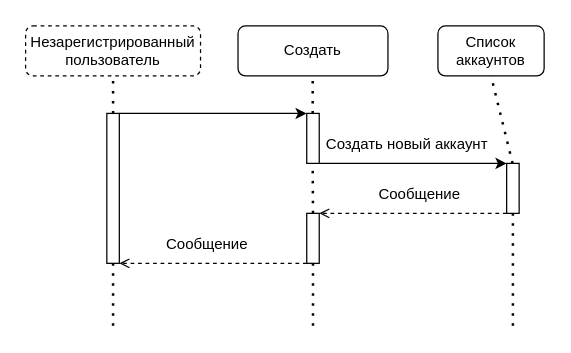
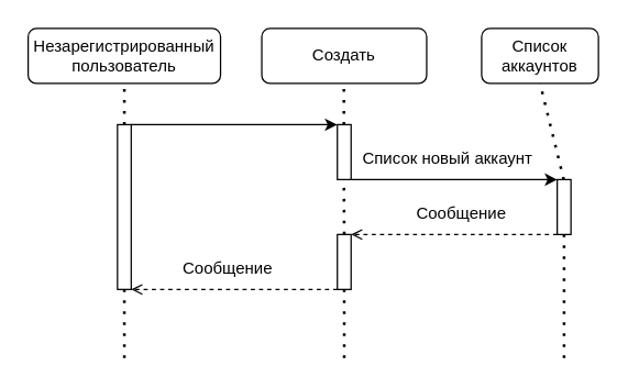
  <mxCell id="0" />
  <mxCell id="1" parent="0" />
- <mxCell id="2" value="Незарегистрированный пользователь" style="rounded=1;whiteSpace=wrap;html=1;dashed=1;" vertex="1" parent="1"><mxGeometry x="20" y="20" width="140" height="40" as="geometry" /></mxCell>
+ <mxCell id="2" value="Незарегистрированный пользователь" style="rounded=1;whiteSpace=wrap;html=1;" vertex="1" parent="1"><mxGeometry x="20" y="20" width="140" height="40" as="geometry" /></mxCell>
  <mxCell id="3" value="Создать" style="rounded=1;whiteSpace=wrap;html=1;" vertex="1" parent="1"><mxGeometry x="190" y="20" width="120" height="40" as="geometry" /></mxCell>
  <mxCell id="4" value="Список аккаунтов" style="rounded=1;whiteSpace=wrap;html=1;" vertex="1" parent="1"><mxGeometry x="350" y="20" width="85" height="40" as="geometry" /></mxCell>
  <mxCell id="5" value="" style="rounded=0;whiteSpace=wrap;html=1;" vertex="1" parent="1"><mxGeometry x="85" y="90" width="10" height="120" as="geometry" /></mxCell>
  <mxCell id="6" value="" style="endArrow=none;dashed=1;html=1;dashPattern=1 3;strokeWidth=2;rounded=0;entryX=0.5;entryY=1;entryDx=0;entryDy=0;exitX=0.5;exitY=0;exitDx=0;exitDy=0;" edge="1" parent="1" source="5" target="2"><mxGeometry width="50" height="50" relative="1" as="geometry"><mxPoint x="-60" y="180" as="sourcePoint" /><mxPoint x="-10" y="130" as="targetPoint" /></mxGeometry></mxCell>
  <mxCell id="7" value="" style="rounded=0;whiteSpace=wrap;html=1;" vertex="1" parent="1"><mxGeometry x="245" y="90" width="10" height="40" as="geometry" /></mxCell>
  <mxCell id="8" value="" style="rounded=0;whiteSpace=wrap;html=1;" vertex="1" parent="1"><mxGeometry x="405" y="130" width="10" height="40" as="geometry" /></mxCell>
  <mxCell id="9" value="" style="endArrow=classic;html=1;rounded=0;entryX=0;entryY=0;entryDx=0;entryDy=0;exitX=1;exitY=0;exitDx=0;exitDy=0;" edge="1" parent="1" source="5" target="7"><mxGeometry width="50" height="50" relative="1" as="geometry"><mxPoint x="140" y="160" as="sourcePoint" /><mxPoint x="190" y="110" as="targetPoint" /></mxGeometry></mxCell>
- <mxCell id="10" value="Создать новый аккаунт" style="text;html=1;align=center;verticalAlign=middle;resizable=0;points=[];autosize=1;strokeColor=none;fillColor=none;" vertex="1" parent="1"><mxGeometry x="250" y="100" width="150" height="30" as="geometry" /></mxCell>
+ <mxCell id="10" value="Список новый аккаунт" style="text;html=1;align=center;verticalAlign=middle;resizable=0;points=[];autosize=1;strokeColor=none;fillColor=none;" vertex="1" parent="1"><mxGeometry x="250" y="100" width="150" height="30" as="geometry" /></mxCell>
  <mxCell id="11" value="" style="endArrow=classic;html=1;rounded=0;entryX=0;entryY=0;entryDx=0;entryDy=0;exitX=1;exitY=0;exitDx=0;exitDy=0;" edge="1" parent="1"><mxGeometry width="50" height="50" relative="1" as="geometry"><mxPoint x="255" y="130" as="sourcePoint" /><mxPoint x="405" y="130" as="targetPoint" /></mxGeometry></mxCell>
  <mxCell id="12" value="" style="rounded=0;whiteSpace=wrap;html=1;" vertex="1" parent="1"><mxGeometry x="245" y="170" width="10" height="40" as="geometry" /></mxCell>
  <mxCell id="13" value="" style="endArrow=open;html=1;rounded=0;entryX=1;entryY=0;entryDx=0;entryDy=0;exitX=0;exitY=1;exitDx=0;exitDy=0;dashed=1;endFill=0;" edge="1" parent="1" source="8" target="12"><mxGeometry width="50" height="50" relative="1" as="geometry"><mxPoint x="265" y="180" as="sourcePoint" /><mxPoint x="415" y="180" as="targetPoint" /></mxGeometry></mxCell>
  <mxCell id="14" value="" style="endArrow=open;html=1;rounded=0;entryX=1;entryY=0;entryDx=0;entryDy=0;exitX=0;exitY=1;exitDx=0;exitDy=0;dashed=1;endFill=0;" edge="1" parent="1"><mxGeometry width="50" height="50" relative="1" as="geometry"><mxPoint x="245" y="210" as="sourcePoint" /><mxPoint x="95" y="210" as="targetPoint" /></mxGeometry></mxCell>
  <mxCell id="15" value="Сообщение" style="text;html=1;align=center;verticalAlign=middle;resizable=0;points=[];autosize=1;strokeColor=none;fillColor=none;" vertex="1" parent="1"><mxGeometry x="290" y="140" width="90" height="30" as="geometry" /></mxCell>
  <mxCell id="16" value="Сообщение" style="text;html=1;align=center;verticalAlign=middle;resizable=0;points=[];autosize=1;strokeColor=none;fillColor=none;" vertex="1" parent="1"><mxGeometry x="120" y="180" width="90" height="30" as="geometry" /></mxCell>
  <mxCell id="17" value="" style="endArrow=none;dashed=1;html=1;dashPattern=1 3;strokeWidth=2;rounded=0;entryX=0.5;entryY=1;entryDx=0;entryDy=0;exitX=0.5;exitY=0;exitDx=0;exitDy=0;" edge="1" parent="1"><mxGeometry width="50" height="50" relative="1" as="geometry"><mxPoint x="249.76" y="90" as="sourcePoint" /><mxPoint x="249.76" y="60" as="targetPoint" /></mxGeometry></mxCell>
  <mxCell id="18" value="" style="endArrow=none;dashed=1;html=1;dashPattern=1 3;strokeWidth=2;rounded=0;entryX=0.5;entryY=1;entryDx=0;entryDy=0;exitX=0.5;exitY=0;exitDx=0;exitDy=0;" edge="1" parent="1" target="4"><mxGeometry width="50" height="50" relative="1" as="geometry"><mxPoint x="409.76" y="130" as="sourcePoint" /><mxPoint x="409.76" y="100" as="targetPoint" /></mxGeometry></mxCell>
  <mxCell id="19" value="" style="endArrow=none;dashed=1;html=1;dashPattern=1 3;strokeWidth=2;rounded=0;entryX=0.5;entryY=1;entryDx=0;entryDy=0;exitX=0.5;exitY=0;exitDx=0;exitDy=0;" edge="1" parent="1" source="12"><mxGeometry width="50" height="50" relative="1" as="geometry"><mxPoint x="249.76" y="160" as="sourcePoint" /><mxPoint x="249.76" y="130" as="targetPoint" /></mxGeometry></mxCell>
  <mxCell id="20" value="" style="endArrow=none;dashed=1;html=1;dashPattern=1 3;strokeWidth=2;rounded=0;entryX=0.5;entryY=1;entryDx=0;entryDy=0;" edge="1" parent="1" target="8"><mxGeometry width="50" height="50" relative="1" as="geometry"><mxPoint x="410" y="260" as="sourcePoint" /><mxPoint x="409.76" y="180" as="targetPoint" /></mxGeometry></mxCell>
  <mxCell id="21" value="" style="endArrow=none;dashed=1;html=1;dashPattern=1 3;strokeWidth=2;rounded=0;entryX=0.5;entryY=1;entryDx=0;entryDy=0;exitX=0.5;exitY=0;exitDx=0;exitDy=0;" edge="1" parent="1" target="12"><mxGeometry width="50" height="50" relative="1" as="geometry"><mxPoint x="250" y="260" as="sourcePoint" /><mxPoint x="249.76" y="220" as="targetPoint" /></mxGeometry></mxCell>
  <mxCell id="22" value="" style="endArrow=none;dashed=1;html=1;dashPattern=1 3;strokeWidth=2;rounded=0;entryX=0.5;entryY=1;entryDx=0;entryDy=0;" edge="1" parent="1" target="5"><mxGeometry width="50" height="50" relative="1" as="geometry"><mxPoint x="90" y="260" as="sourcePoint" /><mxPoint x="89.76" y="230" as="targetPoint" /></mxGeometry></mxCell>
